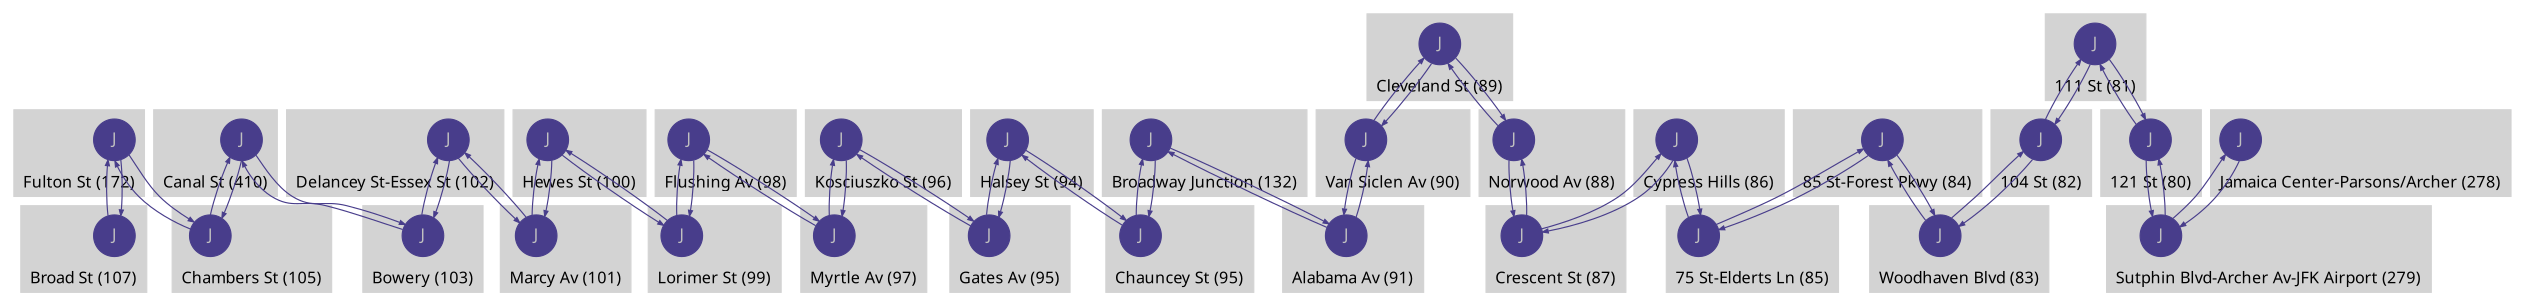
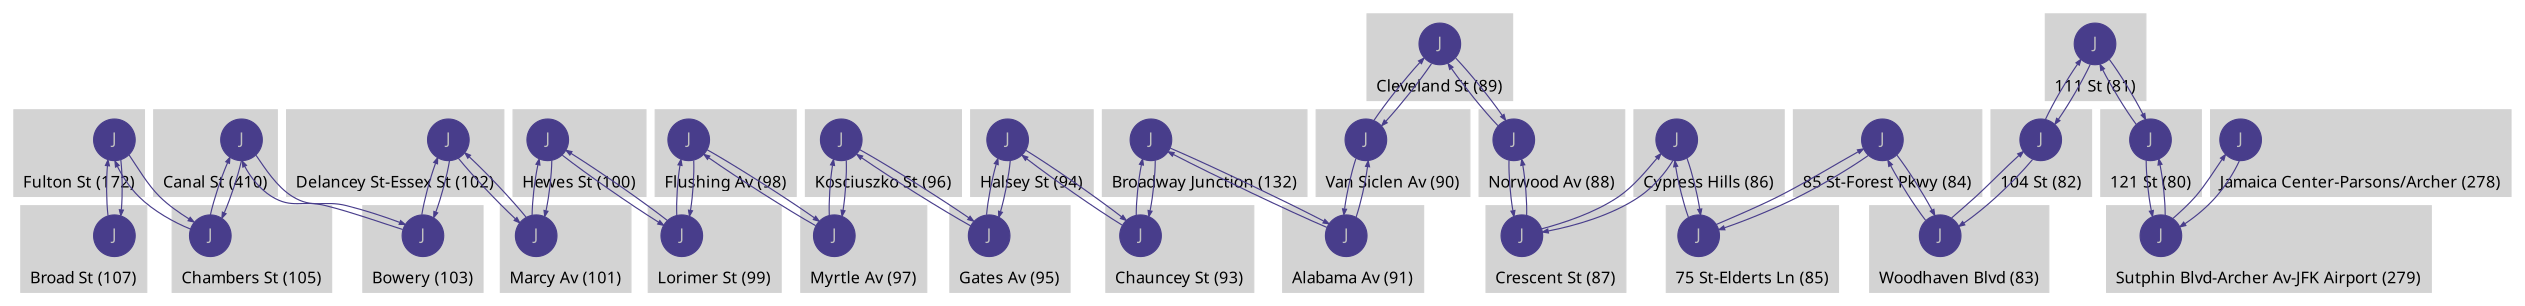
  digraph {
    fontname="Noto Sans"
    node [color=darkslateblue fillcolor=darkslateblue fontcolor=gray fontname="Noto Sans" labelloc=c penwidth=1 shape=circle style=filled]
    edge [arrowsize=0.5 color=darkslateblue fontcolor=darkslateblue fontname="Noto Sans" fontsize=8 penwidth=1]
    n1 [label=J]
    n2 [label=J]
    n3 [label=J]
    n4 [label=J]
    n5 [label=J]
    n6 [label=J]
    n7 [label=J]
    n8 [label=J]
    n9 [label=J]
    n10 [label=J]
    n11 [label=J]
    n12 [label=J]
    n13 [label=J]
    n14 [label=J]
    n15 [label=J]
    n16 [label=J]
    n17 [label=J]
    n18 [label=J]
    n19 [label=J]
    n20 [label=J]
    n21 [label=J]
    n22 [label=J]
    n23 [label=J]
    n24 [label=J]
    n25 [label=J]
    n26 [label=J]
    n27 [label=J]
    n28 [label=J]
    n29 [label=J]
    n30 [label=J]
    subgraph cluster_1 {
      color=lightgrey
      label="Fulton St (172)"
      labelloc=b
      style=filled
      n1
    }
    subgraph cluster_2 {
      color=lightgrey
      label="Canal St (410)"
      labelloc=b
      style=filled
      n2
    }
    subgraph cluster_3 {
      color=lightgrey
      label="Broadway Junction (132)"
      labelloc=b
      style=filled
      n3
    }
    subgraph cluster_4 {
      color=lightgrey
      label="Jamaica Center-Parsons/Archer (278)"
      labelloc=b
      style=filled
      n4
    }
    subgraph cluster_5 {
      color=lightgrey
      label="Sutphin Blvd-Archer Av-JFK Airport (279)"
      labelloc=b
      style=filled
      n5
    }
    subgraph cluster_6 {
      color=lightgrey
      label="111 St (81)"
      labelloc=b
      style=filled
      n6
    }
    subgraph cluster_7 {
      color=lightgrey
      label="85 St-Forest Pkwy (84)"
      labelloc=b
      style=filled
      n7
    }
    subgraph cluster_8 {
      color=lightgrey
      label="Cypress Hills (86)"
      labelloc=b
      style=filled
      n8
    }
    subgraph cluster_9 {
      color=lightgrey
      label="Cleveland St (89)"
      labelloc=b
      style=filled
      n9
    }
    subgraph cluster_10 {
      color=lightgrey
      label="Alabama Av (91)"
      labelloc=b
      style=filled
      n10
    }
    subgraph cluster_11 {
      color=lightgrey
      label="Halsey St (94)"
      labelloc=b
      style=filled
      n11
    }
    subgraph cluster_12 {
      color=lightgrey
      label="Kosciuszko St (96)"
      labelloc=b
      style=filled
      n12
    }
    subgraph cluster_13 {
      color=lightgrey
      label="Flushing Av (98)"
      labelloc=b
      style=filled
      n13
    }
    subgraph cluster_14 {
      color=lightgrey
      label="Lorimer St (99)"
      labelloc=b
      style=filled
      n14
    }
    subgraph cluster_15 {
      color=lightgrey
      label="Hewes St (100)"
      labelloc=b
      style=filled
      n15
    }
    subgraph cluster_16 {
      color=lightgrey
      label="Myrtle Av (97)"
      labelloc=b
      style=filled
      n16
    }
    subgraph cluster_17 {
      color=lightgrey
      label="Marcy Av (101)"
      labelloc=b
      style=filled
      n17
    }
    subgraph cluster_18 {
      color=lightgrey
      label="Delancey St-Essex St (102)"
      labelloc=b
      style=filled
      n18
    }
    subgraph cluster_19 {
      color=lightgrey
      label="121 St (80)"
      labelloc=b
      style=filled
      n19
    }
    subgraph cluster_20 {
      color=lightgrey
      label="104 St (82)"
      labelloc=b
      style=filled
      n20
    }
    subgraph cluster_21 {
      color=lightgrey
      label="Woodhaven Blvd (83)"
      labelloc=b
      style=filled
      n21
    }
    subgraph cluster_22 {
      color=lightgrey
      label="75 St-Elderts Ln (85)"
      labelloc=b
      style=filled
      n22
    }
    subgraph cluster_23 {
      color=lightgrey
      label="Crescent St (87)"
      labelloc=b
      style=filled
      n23
    }
    subgraph cluster_24 {
      color=lightgrey
      label="Norwood Av (88)"
      labelloc=b
      style=filled
      n24
    }
    subgraph cluster_25 {
      color=lightgrey
      label="Van Siclen Av (90)"
      labelloc=b
      style=filled
      n25
    }
    subgraph cluster_26 {
      color=lightgrey
-     label="Chauncey St (95)"
+     label="Chauncey St (93)"
      labelloc=b
      style=filled
      n26
    }
    subgraph cluster_27 {
      color=lightgrey
      label="Gates Av (95)"
      labelloc=b
      style=filled
      n27
    }
    subgraph cluster_28 {
      color=lightgrey
      label="Bowery (103)"
      labelloc=b
      style=filled
      n28
    }
    subgraph cluster_29 {
      color=lightgrey
      label="Chambers St (105)"
      labelloc=b
      style=filled
      n29
    }
    subgraph cluster_30 {
      color=lightgrey
      label="Broad St (107)"
      labelloc=b
      style=filled
      n30
    }
    n1 -> n29
    n1 -> n30
    n2 -> n28
    n2 -> n29
    n3 -> n10
    n3 -> n26
    n4 -> n5
    n5 -> n4
    n5 -> n19
    n6 -> n19
    n6 -> n20
    n7 -> n21
    n7 -> n22
    n8 -> n22
    n8 -> n23
    n9 -> n24
    n9 -> n25
    n10 -> n3
    n10 -> n25
    n11 -> n26
    n11 -> n27
    n12 -> n16
    n12 -> n27
    n13 -> n14
    n13 -> n16
    n14 -> n13
    n14 -> n15
    n15 -> n14
    n15 -> n17
    n16 -> n12
    n16 -> n13
    n17 -> n15
    n17 -> n18
    n18 -> n17
    n18 -> n28
    n19 -> n5
    n19 -> n6
    n20 -> n6
    n20 -> n21
    n21 -> n7
    n21 -> n20
    n22 -> n7
    n22 -> n8
    n23 -> n8
    n23 -> n24
    n24 -> n9
    n24 -> n23
    n25 -> n9
    n25 -> n10
    n26 -> n3
    n26 -> n11
    n27 -> n11
    n27 -> n12
    n28 -> n2
    n28 -> n18
    n29 -> n1
    n29 -> n2
    n30 -> n1
  }
